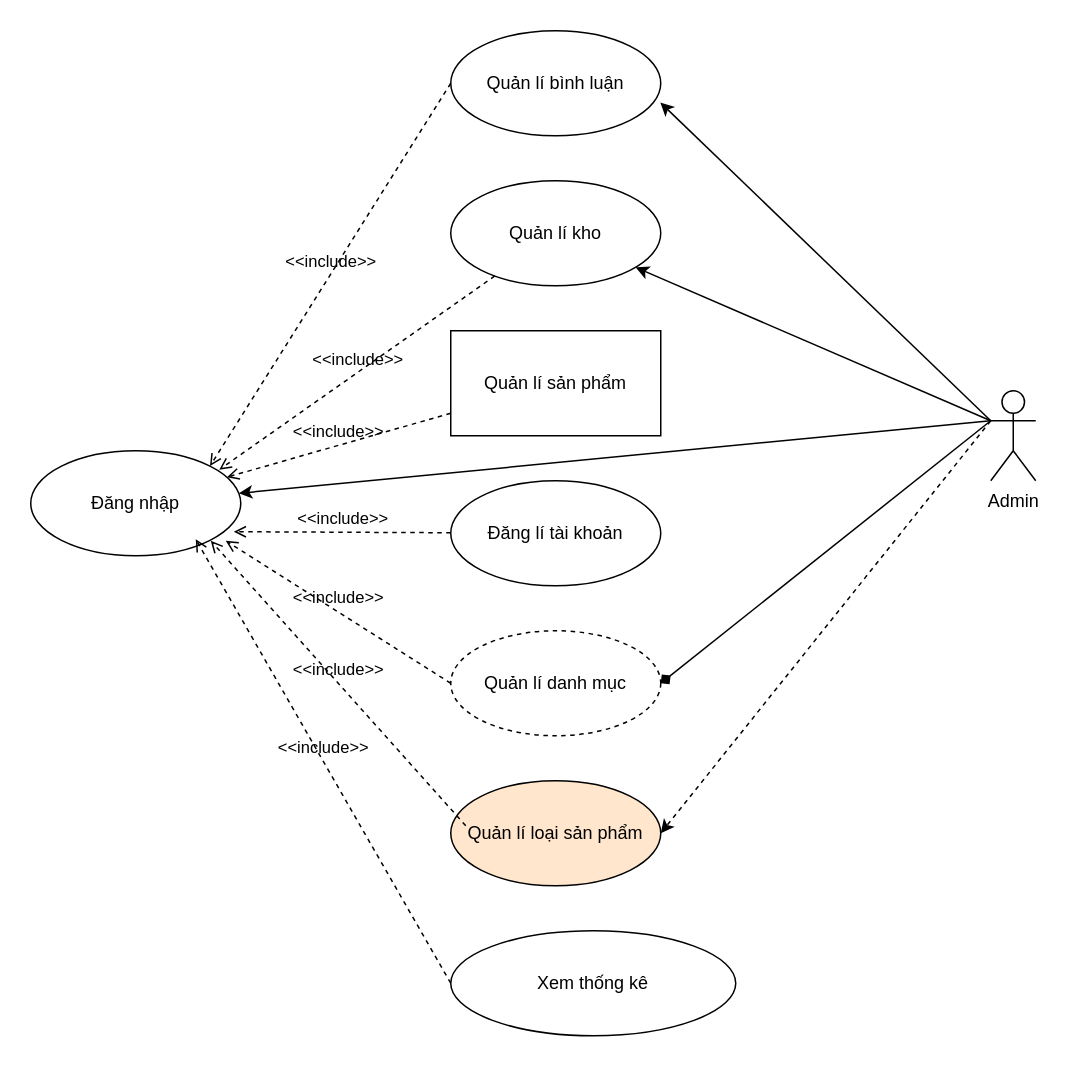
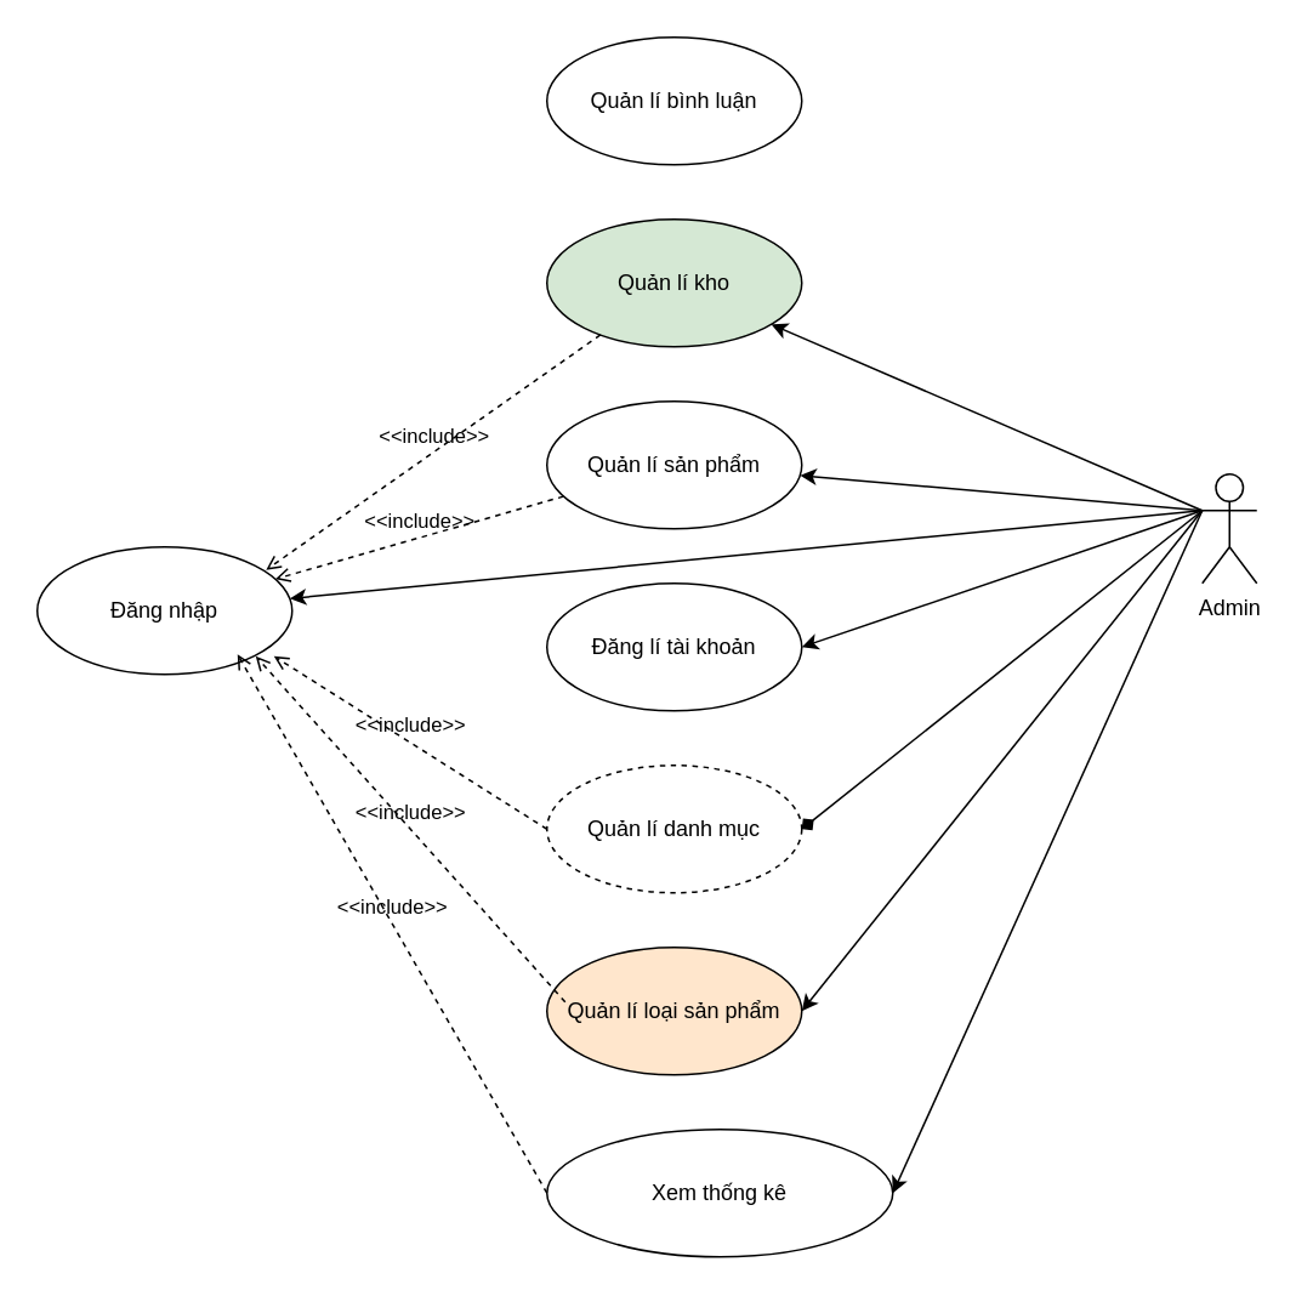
  <mxCell id="0" />
  <mxCell id="1" parent="0" />
  <mxCell id="2" value="Đăng lí tài khoản" style="ellipse;whiteSpace=wrap;html=1;" vertex="1" parent="1"><mxGeometry x="300" y="320" width="140" height="70" as="geometry" /></mxCell>
- <mxCell id="3" value="Quản lí sản phẩm" style="whiteSpace=wrap;html=1;rounded=0;" vertex="1" parent="1"><mxGeometry x="300" y="220" width="140" height="70" as="geometry" /></mxCell>
+ <mxCell id="3" value="Quản lí sản phẩm" style="ellipse;whiteSpace=wrap;html=1;" vertex="1" parent="1"><mxGeometry x="300" y="220" width="140" height="70" as="geometry" /></mxCell>
  <mxCell id="4" value="Quản lí loại sản phẩm" style="ellipse;whiteSpace=wrap;html=1;fillColor=#ffe6cc;" vertex="1" parent="1"><mxGeometry x="300" y="520" width="140" height="70" as="geometry" /></mxCell>
  <mxCell id="5" value="Quản lí bình luận" style="ellipse;whiteSpace=wrap;html=1;" vertex="1" parent="1"><mxGeometry x="300" y="20" width="140" height="70" as="geometry" /></mxCell>
- <mxCell id="6" value="Quản lí kho" style="ellipse;whiteSpace=wrap;html=1;" vertex="1" parent="1"><mxGeometry x="300" y="120" width="140" height="70" as="geometry" /></mxCell>
+ <mxCell id="6" value="Quản lí kho" style="ellipse;whiteSpace=wrap;html=1;fillColor=#d5e8d4;" vertex="1" parent="1"><mxGeometry x="300" y="120" width="140" height="70" as="geometry" /></mxCell>
  <mxCell id="7" value="Quản lí danh mục" style="ellipse;whiteSpace=wrap;html=1;dashed=1;" vertex="1" parent="1"><mxGeometry x="300" y="420" width="140" height="70" as="geometry" /></mxCell>
  <mxCell id="8" value="Xem thống kê" style="ellipse;whiteSpace=wrap;html=1;" vertex="1" parent="1"><mxGeometry x="300" y="620" width="190" height="70" as="geometry" /></mxCell>
  <mxCell id="9" value="Đăng nhập" style="ellipse;whiteSpace=wrap;html=1;" vertex="1" parent="1"><mxGeometry x="20" y="300" width="140" height="70" as="geometry" /></mxCell>
  <mxCell id="10" style="edgeStyle=none;rounded=0;orthogonalLoop=1;jettySize=auto;html=1;exitX=0;exitY=0.333;exitDx=0;exitDy=0;exitPerimeter=0;" edge="1" parent="1" source="17" target="6"><mxGeometry relative="1" as="geometry" /></mxCell>
+ <mxCell id="11" style="edgeStyle=none;rounded=0;orthogonalLoop=1;jettySize=auto;html=1;exitX=0;exitY=0.333;exitDx=0;exitDy=0;exitPerimeter=0;entryX=1;entryY=0.5;entryDx=0;entryDy=0;" edge="1" parent="1" source="17" target="2"><mxGeometry relative="1" as="geometry" /></mxCell>
  <mxCell id="12" style="edgeStyle=none;rounded=0;orthogonalLoop=1;jettySize=auto;html=1;exitX=0;exitY=0.333;exitDx=0;exitDy=0;exitPerimeter=0;entryX=1;entryY=0.5;entryDx=0;entryDy=0;endArrow=diamond;" edge="1" parent="1" source="17" target="7"><mxGeometry relative="1" as="geometry" /></mxCell>
- <mxCell id="13" style="edgeStyle=none;rounded=0;orthogonalLoop=1;jettySize=auto;html=1;exitX=0;exitY=0.333;exitDx=0;exitDy=0;exitPerimeter=0;entryX=1;entryY=0.5;entryDx=0;entryDy=0;dashed=1;" edge="1" parent="1" source="17" target="4"><mxGeometry relative="1" as="geometry" /></mxCell>
- <mxCell id="15" style="edgeStyle=none;rounded=0;orthogonalLoop=1;jettySize=auto;html=1;exitX=0;exitY=0.333;exitDx=0;exitDy=0;exitPerimeter=0;entryX=0.998;entryY=0.683;entryDx=0;entryDy=0;entryPerimeter=0;" edge="1" parent="1" source="17" target="5"><mxGeometry relative="1" as="geometry" /></mxCell>
+ <mxCell id="13" style="edgeStyle=none;rounded=0;orthogonalLoop=1;jettySize=auto;html=1;exitX=0;exitY=0.333;exitDx=0;exitDy=0;exitPerimeter=0;entryX=1;entryY=0.5;entryDx=0;entryDy=0;" edge="1" parent="1" source="17" target="4"><mxGeometry relative="1" as="geometry" /></mxCell>
+ <mxCell id="14" style="edgeStyle=none;rounded=0;orthogonalLoop=1;jettySize=auto;html=1;exitX=0;exitY=0.333;exitDx=0;exitDy=0;exitPerimeter=0;entryX=1;entryY=0.5;entryDx=0;entryDy=0;" edge="1" parent="1" source="17" target="8"><mxGeometry relative="1" as="geometry" /></mxCell>
+ <mxCell id="15" style="edgeStyle=none;rounded=0;orthogonalLoop=1;jettySize=auto;html=1;exitX=0;exitY=0.333;exitDx=0;exitDy=0;exitPerimeter=0;" edge="1" parent="1" source="17" target="3"><mxGeometry relative="1" as="geometry" /></mxCell>
  <mxCell id="16" style="edgeStyle=none;rounded=0;orthogonalLoop=1;jettySize=auto;html=1;exitX=0;exitY=0.333;exitDx=0;exitDy=0;exitPerimeter=0;" edge="1" parent="1" source="17" target="9"><mxGeometry relative="1" as="geometry" /></mxCell>
  <mxCell id="17" value="Admin" style="shape=umlActor;verticalLabelPosition=bottom;verticalAlign=top;html=1;" vertex="1" parent="1"><mxGeometry x="660" y="260" width="30" height="60" as="geometry" /></mxCell>
- <mxCell id="18" value="&amp;lt;&amp;lt;include&amp;gt;&amp;gt;" style="html=1;verticalAlign=bottom;labelBackgroundColor=none;endArrow=open;endFill=0;dashed=1;exitX=0;exitY=0.5;exitDx=0;exitDy=0;entryX=1;entryY=0;entryDx=0;entryDy=0;" edge="1" parent="1" source="5" target="9"><mxGeometry width="160" relative="1" as="geometry"><mxPoint x="0" y="430" as="sourcePoint" /><mxPoint x="140" y="320" as="targetPoint" /></mxGeometry></mxCell>
  <mxCell id="19" value="&amp;lt;&amp;lt;include&amp;gt;&amp;gt;" style="html=1;verticalAlign=bottom;labelBackgroundColor=none;endArrow=open;endFill=0;dashed=1;entryX=0.898;entryY=0.18;entryDx=0;entryDy=0;entryPerimeter=0;" edge="1" parent="1" source="6" target="9"><mxGeometry width="160" relative="1" as="geometry"><mxPoint x="0" y="430" as="sourcePoint" /><mxPoint x="140" y="310" as="targetPoint" /></mxGeometry></mxCell>
  <mxCell id="20" value="&amp;lt;&amp;lt;include&amp;gt;&amp;gt;" style="html=1;verticalAlign=bottom;labelBackgroundColor=none;endArrow=open;endFill=0;dashed=1;" edge="1" parent="1" source="3" target="9"><mxGeometry width="160" relative="1" as="geometry"><mxPoint x="0" y="430" as="sourcePoint" /><mxPoint x="160" y="430" as="targetPoint" /></mxGeometry></mxCell>
- <mxCell id="21" value="&amp;lt;&amp;lt;include&amp;gt;&amp;gt;" style="html=1;verticalAlign=bottom;labelBackgroundColor=none;endArrow=open;endFill=0;dashed=1;entryX=0.967;entryY=0.771;entryDx=0;entryDy=0;entryPerimeter=0;" edge="1" parent="1" source="2" target="9"><mxGeometry width="160" relative="1" as="geometry"><mxPoint x="0" y="430" as="sourcePoint" /><mxPoint x="160" y="430" as="targetPoint" /></mxGeometry></mxCell>
  <mxCell id="22" value="&amp;lt;&amp;lt;include&amp;gt;&amp;gt;" style="html=1;verticalAlign=bottom;labelBackgroundColor=none;endArrow=open;endFill=0;dashed=1;exitX=0;exitY=0.5;exitDx=0;exitDy=0;" edge="1" parent="1" source="7"><mxGeometry width="160" relative="1" as="geometry"><mxPoint x="0" y="430" as="sourcePoint" /><mxPoint x="150" y="360" as="targetPoint" /></mxGeometry></mxCell>
  <mxCell id="23" value="&amp;lt;&amp;lt;include&amp;gt;&amp;gt;" style="html=1;verticalAlign=bottom;labelBackgroundColor=none;endArrow=open;endFill=0;dashed=1;" edge="1" parent="1"><mxGeometry width="160" relative="1" as="geometry"><mxPoint x="310" y="550" as="sourcePoint" /><mxPoint x="140" y="360" as="targetPoint" /></mxGeometry></mxCell>
  <mxCell id="24" value="&amp;lt;&amp;lt;include&amp;gt;&amp;gt;" style="html=1;verticalAlign=bottom;labelBackgroundColor=none;endArrow=open;endFill=0;dashed=1;exitX=0;exitY=0.5;exitDx=0;exitDy=0;" edge="1" parent="1" source="8"><mxGeometry width="160" relative="1" as="geometry"><mxPoint x="0" y="430" as="sourcePoint" /><mxPoint x="130" y="359" as="targetPoint" /></mxGeometry></mxCell>
